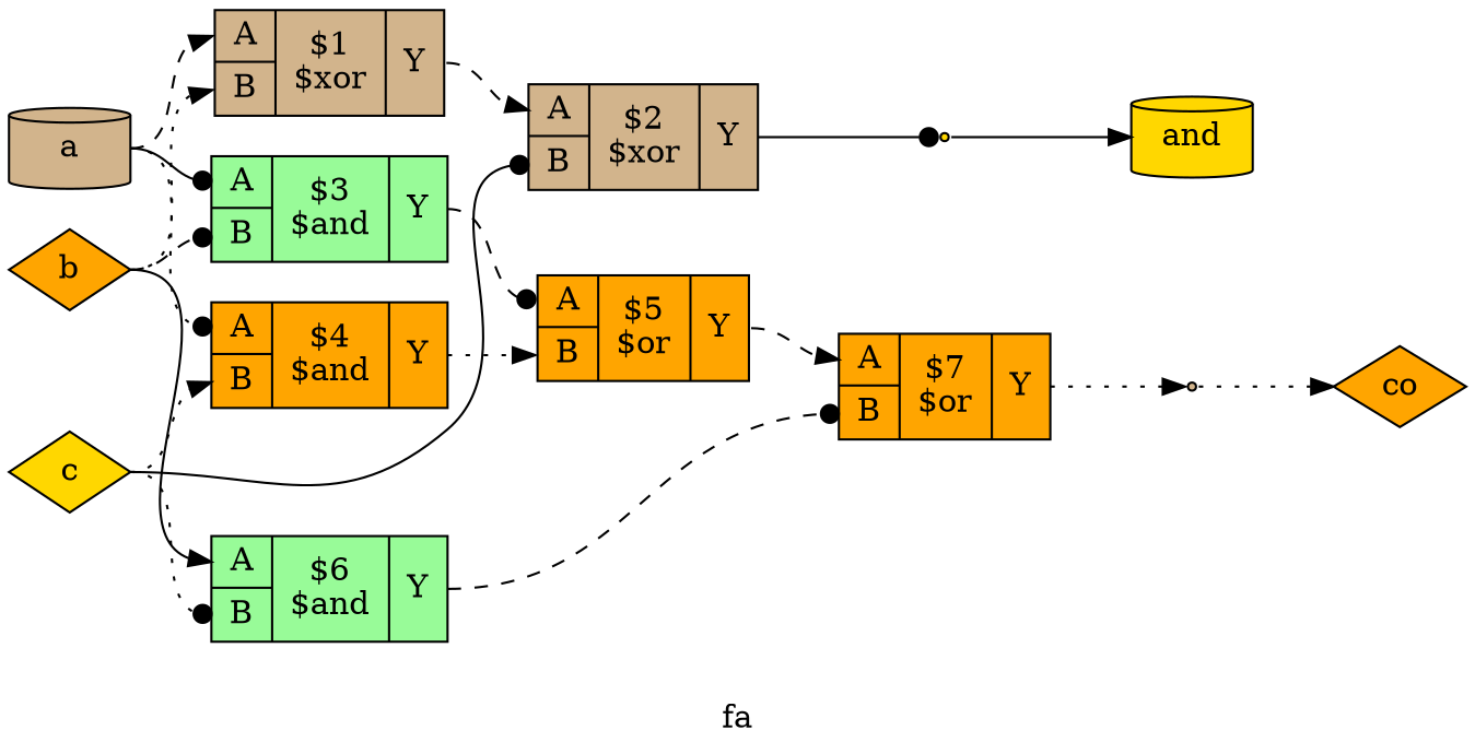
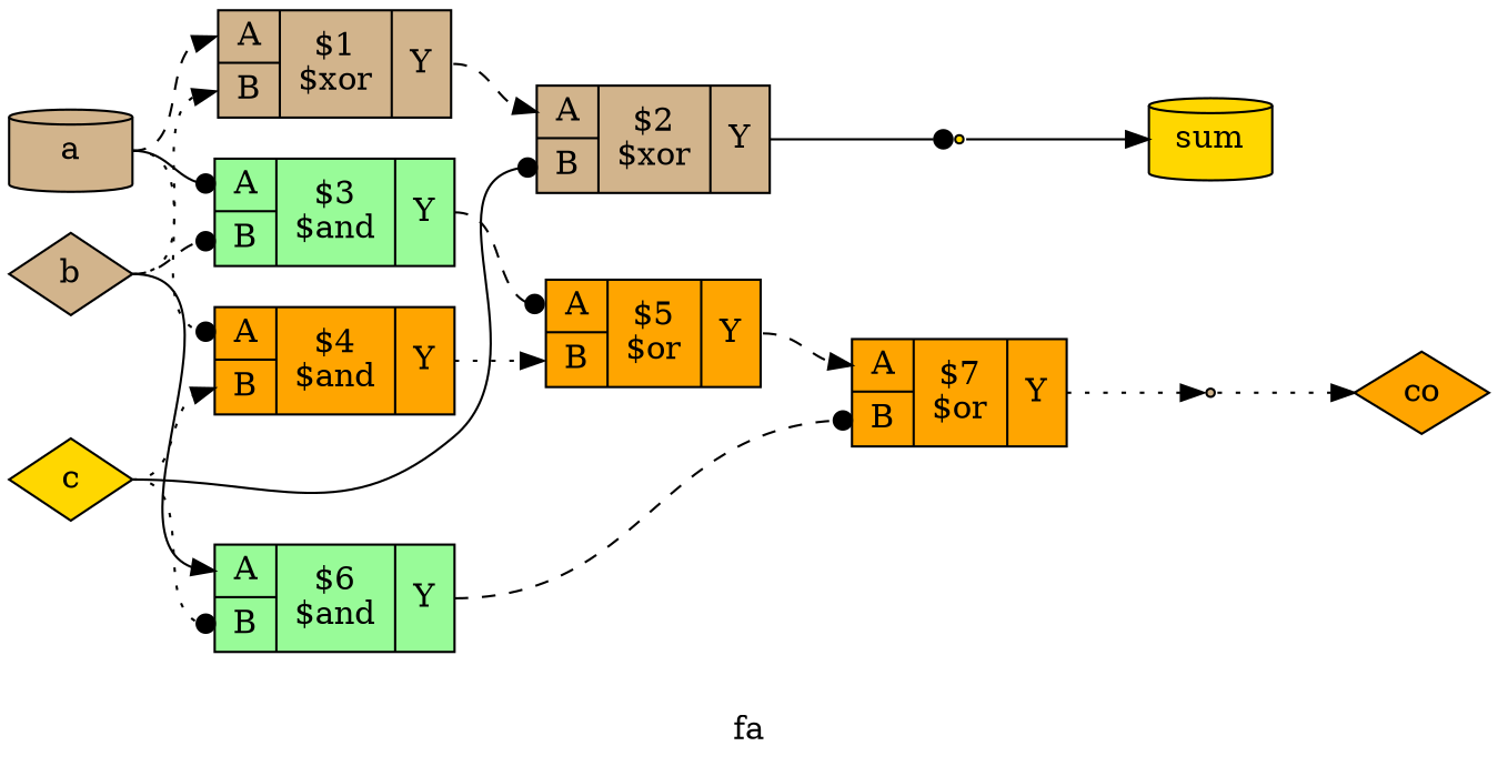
  digraph {
    label=fa
    rankdir=LR
    remincross=true
    node [fillcolor=orange shape=record style=filled]
    edge [arrowhead=normal color=black fontcolor=black headport="p14:w" style=dotted tailport=e]
    n1 [color=black fontcolor=black label=co shape=diamond]
-   n2 [color=black fillcolor=gold fontcolor=black label=and shape=cylinder]
+   n2 [color=black fillcolor=gold fontcolor=black label=sum shape=cylinder]
    n3 [color=black fillcolor=gold fontcolor=black label=c shape=diamond]
    n4 [fillcolor=palegreen label="{{<p13> A|<p14> B}|$6\n$and|{<p15> Y}}"]
    n5 [label="{{<p13> A|<p14> B}|$4\n$and|{<p15> Y}}"]
    n6 [fillcolor=tan label="{{<p13> A|<p14> B}|$2\n$xor|{<p15> Y}}"]
    n7 [label="{{<p13> A|<p14> B}|$7\n$or|{<p15> Y}}"]
    n8 [label="{{<p13> A|<p14> B}|$5\n$or|{<p15> Y}}"]
    x0 [fillcolor=gold shape=point]
-   n10 [color=black fontcolor=black label=b shape=diamond]
+   n10 [color=black fillcolor=tan fontcolor=black label=b shape=diamond]
    n11 [fillcolor=palegreen label="{{<p13> A|<p14> B}|$3\n$and|{<p15> Y}}"]
    n12 [fillcolor=tan label="{{<p13> A|<p14> B}|$1\n$xor|{<p15> Y}}"]
    n13 [color=black fillcolor=tan fontcolor=black label=a shape=cylinder]
    x1 [fillcolor=tan shape=point]
    n3 -> n4 [arrowhead=dot]
    n3 -> n5
    n3 -> n6 [arrowhead=dot style=solid]
    n4 -> n7 [arrowhead=dot style=dashed tailport="p15:e"]
    n5 -> n8 [tailport="p15:e"]
    n6 -> x0 [arrowhead=dot headport=w style=solid tailport="p15:e"]
    n7 -> x1 [headport=w tailport="p15:e"]
    n8 -> n7 [headport="p13:w" style=dashed tailport="p15:e"]
    x0 -> n2 [headport=w style=solid]
    n10 -> n4 [headport="p13:w" style=solid]
    n10 -> n11 [arrowhead=dot style=dashed]
    n10 -> n12
    n11 -> n8 [arrowhead=dot headport="p13:w" style=dashed tailport="p15:e"]
    n12 -> n6 [headport="p13:w" style=dashed tailport="p15:e"]
    n13 -> n5 [arrowhead=dot headport="p13:w"]
    n13 -> n11 [arrowhead=dot headport="p13:w" style=solid]
    n13 -> n12 [headport="p13:w" style=dashed]
    x1 -> n1 [headport=w]
  }
